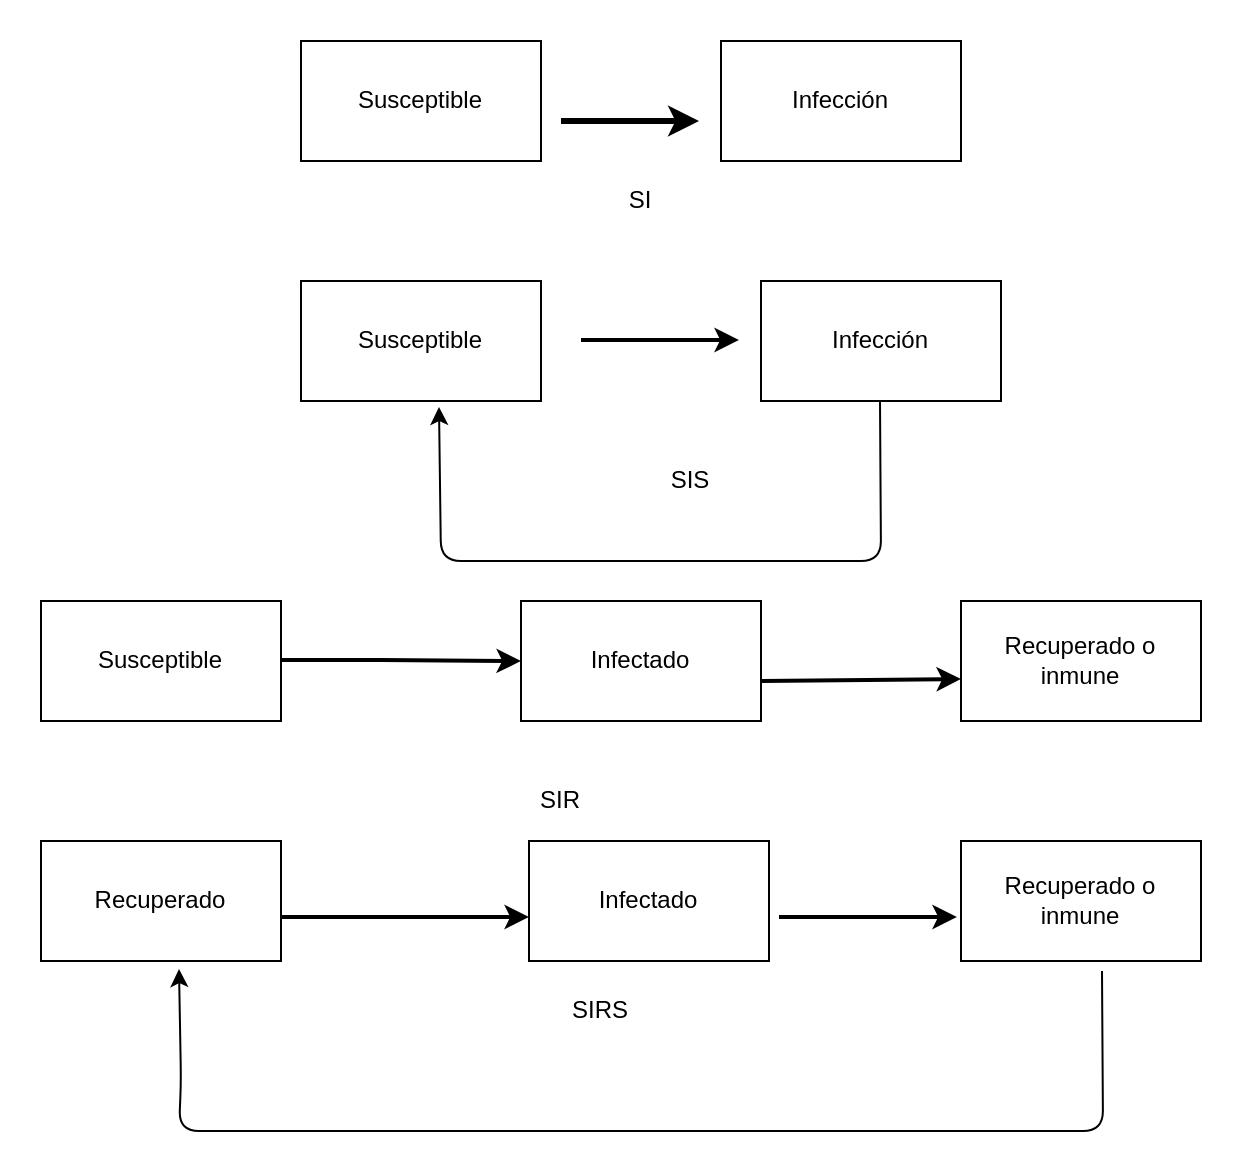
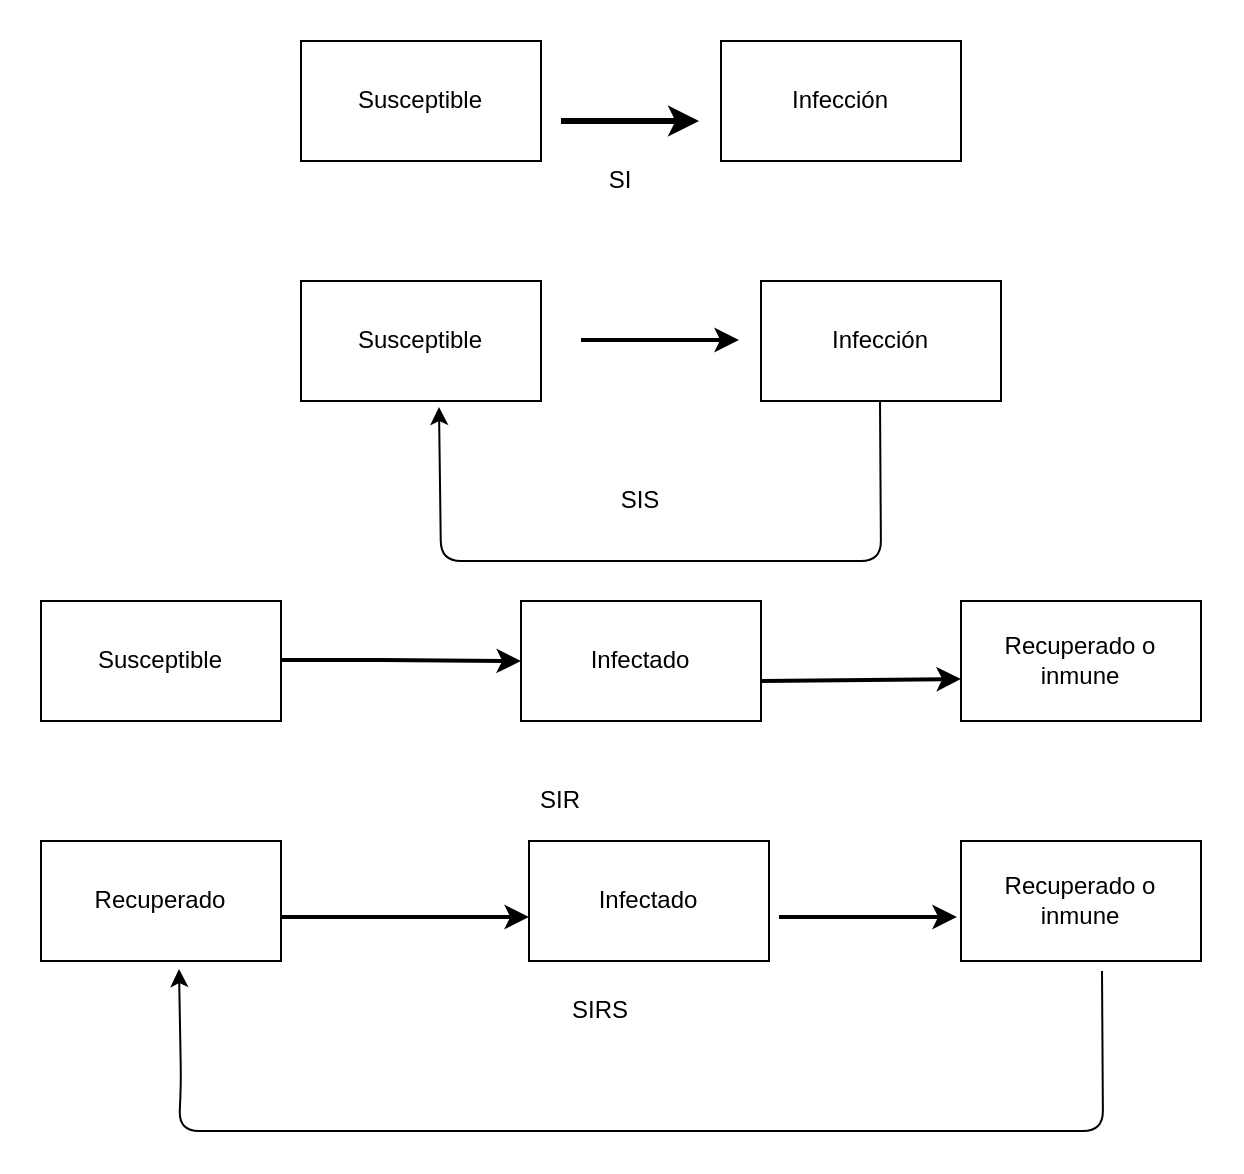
  <mxCell id="0" />
  <mxCell id="1" parent="0" />
  <mxCell id="2" value="Susceptible" style="rounded=0;whiteSpace=wrap;html=1;" parent="1" vertex="1"><mxGeometry x="150" y="20" width="120" height="60" as="geometry" /></mxCell>
  <mxCell id="3" value="Infección" style="rounded=0;whiteSpace=wrap;html=1;" parent="1" vertex="1"><mxGeometry x="360" y="20" width="120" height="60" as="geometry" /></mxCell>
  <mxCell id="4" value="" style="endArrow=classic;html=1;strokeWidth=3;" parent="1" edge="1"><mxGeometry width="50" height="50" relative="1" as="geometry"><mxPoint x="280" y="60" as="sourcePoint" /><mxPoint x="349" y="60" as="targetPoint" /></mxGeometry></mxCell>
  <mxCell id="5" value="Susceptible" style="rounded=0;whiteSpace=wrap;html=1;" parent="1" vertex="1"><mxGeometry x="150" y="140" width="120" height="60" as="geometry" /></mxCell>
  <mxCell id="6" value="Infección" style="rounded=0;whiteSpace=wrap;html=1;" parent="1" vertex="1"><mxGeometry x="380" y="140" width="120" height="60" as="geometry" /></mxCell>
  <mxCell id="7" value="" style="endArrow=classic;html=1;strokeWidth=2;" parent="1" edge="1"><mxGeometry width="50" height="50" relative="1" as="geometry"><mxPoint x="290" y="169.5" as="sourcePoint" /><mxPoint x="369" y="169.5" as="targetPoint" /></mxGeometry></mxCell>
  <mxCell id="8" value="" style="endArrow=classic;html=1;entryX=0.575;entryY=1.05;entryDx=0;entryDy=0;entryPerimeter=0;" parent="1" target="5" edge="1"><mxGeometry width="50" height="50" relative="1" as="geometry"><mxPoint x="439.5" y="200" as="sourcePoint" /><mxPoint x="210" y="280" as="targetPoint" /><Array as="points"><mxPoint x="440" y="280" /><mxPoint x="220" y="280" /></Array></mxGeometry></mxCell>
- <mxCell id="9" value="SIS" style="text;html=1;strokeColor=none;fillColor=none;align=center;verticalAlign=middle;whiteSpace=wrap;rounded=0;" parent="1" vertex="1"><mxGeometry x="325" y="230" width="40" height="20" as="geometry" /></mxCell>
- <mxCell id="10" value="SI" style="text;html=1;strokeColor=none;fillColor=none;align=center;verticalAlign=middle;whiteSpace=wrap;rounded=0;" parent="1" vertex="1"><mxGeometry x="300" y="90" width="40" height="20" as="geometry" /></mxCell>
+ <mxCell id="9" value="SIS" style="text;html=1;strokeColor=none;fillColor=none;align=center;verticalAlign=middle;whiteSpace=wrap;rounded=0;" parent="1" vertex="1"><mxGeometry x="300" y="240" width="40" height="20" as="geometry" /></mxCell>
+ <mxCell id="10" value="SI" style="text;html=1;strokeColor=none;fillColor=none;align=center;verticalAlign=middle;whiteSpace=wrap;rounded=0;" parent="1" vertex="1"><mxGeometry x="290" y="80" width="40" height="20" as="geometry" /></mxCell>
  <mxCell id="11" value="Susceptible" style="rounded=0;whiteSpace=wrap;html=1;" vertex="1" parent="1"><mxGeometry x="20" y="300" width="120" height="60" as="geometry" /></mxCell>
  <mxCell id="12" value="Infectado" style="rounded=0;whiteSpace=wrap;html=1;" vertex="1" parent="1"><mxGeometry x="260" y="300" width="120" height="60" as="geometry" /></mxCell>
  <mxCell id="13" value="Recuperado o inmune" style="rounded=0;whiteSpace=wrap;html=1;" vertex="1" parent="1"><mxGeometry x="480" y="300" width="120" height="60" as="geometry" /></mxCell>
  <mxCell id="14" value="" style="endArrow=classic;html=1;strokeWidth=2;entryX=0;entryY=0.5;entryDx=0;entryDy=0;" edge="1" parent="1" target="12"><mxGeometry width="50" height="50" relative="1" as="geometry"><mxPoint x="140" y="329.5" as="sourcePoint" /><mxPoint x="210" y="329.5" as="targetPoint" /><Array as="points"><mxPoint x="180" y="329.5" /></Array></mxGeometry></mxCell>
  <mxCell id="15" value="" style="endArrow=classic;html=1;strokeWidth=2;entryX=0;entryY=0.65;entryDx=0;entryDy=0;entryPerimeter=0;" edge="1" parent="1" target="13"><mxGeometry width="50" height="50" relative="1" as="geometry"><mxPoint x="380" y="340" as="sourcePoint" /><mxPoint x="470" y="337" as="targetPoint" /></mxGeometry></mxCell>
  <mxCell id="16" value="SIR" style="text;html=1;strokeColor=none;fillColor=none;align=center;verticalAlign=middle;whiteSpace=wrap;rounded=0;" vertex="1" parent="1"><mxGeometry x="260" y="390" width="40" height="20" as="geometry" /></mxCell>
  <mxCell id="17" value="Recuperado" style="rounded=0;whiteSpace=wrap;html=1;" vertex="1" parent="1"><mxGeometry x="20" y="420" width="120" height="60" as="geometry" /></mxCell>
  <mxCell id="18" value="Infectado" style="rounded=0;whiteSpace=wrap;html=1;" vertex="1" parent="1"><mxGeometry x="264" y="420" width="120" height="60" as="geometry" /></mxCell>
  <mxCell id="19" value="Recuperado o inmune" style="rounded=0;whiteSpace=wrap;html=1;" vertex="1" parent="1"><mxGeometry x="480" y="420" width="120" height="60" as="geometry" /></mxCell>
  <mxCell id="20" value="" style="endArrow=classic;html=1;strokeWidth=2;entryX=0;entryY=0.5;entryDx=0;entryDy=0;exitX=1;exitY=0.5;exitDx=0;exitDy=0;" edge="1" parent="1"><mxGeometry width="50" height="50" relative="1" as="geometry"><mxPoint x="140" y="458" as="sourcePoint" /><mxPoint x="264" y="458" as="targetPoint" /><Array as="points"><mxPoint x="210" y="458" /><mxPoint x="200" y="458" /></Array></mxGeometry></mxCell>
  <mxCell id="21" value="" style="endArrow=classic;html=1;strokeWidth=2;entryX=-0.017;entryY=0.633;entryDx=0;entryDy=0;entryPerimeter=0;" edge="1" parent="1" target="19"><mxGeometry width="50" height="50" relative="1" as="geometry"><mxPoint x="389" y="458" as="sourcePoint" /><mxPoint x="459" y="458" as="targetPoint" /><Array as="points"><mxPoint x="429" y="458" /><mxPoint x="419" y="458" /></Array></mxGeometry></mxCell>
  <mxCell id="22" value="" style="endArrow=classic;html=1;entryX=0.575;entryY=1.067;entryDx=0;entryDy=0;entryPerimeter=0;" edge="1" parent="1" target="17"><mxGeometry width="50" height="50" relative="1" as="geometry"><mxPoint x="550.5" y="485" as="sourcePoint" /><mxPoint x="330" y="488" as="targetPoint" /><Array as="points"><mxPoint x="551" y="565" /><mxPoint x="440" y="565" /><mxPoint x="89" y="565" /><mxPoint x="90" y="540" /></Array></mxGeometry></mxCell>
  <mxCell id="23" value="SIRS" style="text;html=1;strokeColor=none;fillColor=none;align=center;verticalAlign=middle;whiteSpace=wrap;rounded=0;" vertex="1" parent="1"><mxGeometry x="280" y="495" width="40" height="20" as="geometry" /></mxCell>
